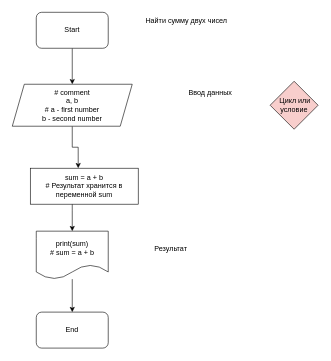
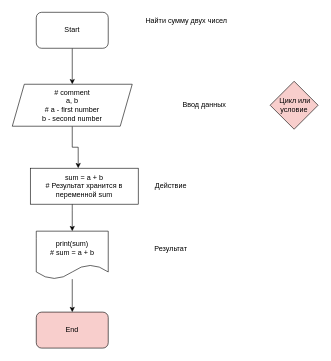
  <mxCell id="0" />
  <mxCell id="1" parent="0" />
- <mxCell id="2" value="End" style="rounded=1;whiteSpace=wrap;html=1;" vertex="1" parent="1"><mxGeometry x="60" y="520" width="120" height="60" as="geometry" /></mxCell>
+ <mxCell id="2" value="End" style="rounded=1;whiteSpace=wrap;html=1;fillColor=#f8cecc;" vertex="1" parent="1"><mxGeometry x="60" y="520" width="120" height="60" as="geometry" /></mxCell>
  <mxCell id="3" style="edgeStyle=orthogonalEdgeStyle;rounded=0;orthogonalLoop=1;jettySize=auto;html=1;" edge="1" parent="1" source="4" target="7"><mxGeometry relative="1" as="geometry" /></mxCell>
  <mxCell id="4" value="Start" style="rounded=1;whiteSpace=wrap;html=1;" vertex="1" parent="1"><mxGeometry x="60" y="20" width="120" height="60" as="geometry" /></mxCell>
  <mxCell id="5" value="Найти сумму двух чисел" style="text;html=1;align=center;verticalAlign=middle;resizable=0;points=[];autosize=1;strokeColor=none;fillColor=none;" vertex="1" parent="1"><mxGeometry x="230" y="20" width="160" height="30" as="geometry" /></mxCell>
  <mxCell id="6" style="edgeStyle=orthogonalEdgeStyle;rounded=0;orthogonalLoop=1;jettySize=auto;html=1;entryX=0.444;entryY=0;entryDx=0;entryDy=0;entryPerimeter=0;" edge="1" parent="1" source="7" target="9"><mxGeometry relative="1" as="geometry" /></mxCell>
  <mxCell id="7" value="# comment&lt;br&gt;a, b&lt;br&gt;# a - first number&lt;br&gt;b - second number" style="shape=parallelogram;perimeter=parallelogramPerimeter;whiteSpace=wrap;html=1;fixedSize=1;" vertex="1" parent="1"><mxGeometry x="20" y="140" width="200" height="70" as="geometry" /></mxCell>
  <mxCell id="8" style="edgeStyle=orthogonalEdgeStyle;rounded=0;orthogonalLoop=1;jettySize=auto;html=1;" edge="1" parent="1" source="9" target="13"><mxGeometry relative="1" as="geometry"><Array as="points"><mxPoint x="120" y="350" /><mxPoint x="120" y="350" /></Array></mxGeometry></mxCell>
  <mxCell id="9" value="sum = a + b&lt;br&gt;# Результат хранится в переменной sum" style="rounded=0;whiteSpace=wrap;html=1;" vertex="1" parent="1"><mxGeometry x="50" y="280" width="180" height="60" as="geometry" /></mxCell>
- <mxCell id="10" value="Ввод данных" style="text;html=1;align=center;verticalAlign=middle;resizable=0;points=[];autosize=1;strokeColor=none;fillColor=none;" vertex="1" parent="1"><mxGeometry x="300" y="140" width="100" height="30" as="geometry" /></mxCell>
+ <mxCell id="10" value="Ввод данных" style="text;html=1;align=center;verticalAlign=middle;resizable=0;points=[];autosize=1;strokeColor=none;fillColor=none;" vertex="1" parent="1"><mxGeometry x="290" y="160" width="100" height="30" as="geometry" /></mxCell>
+ <mxCell id="11" value="Действие" style="text;html=1;align=center;verticalAlign=middle;resizable=0;points=[];autosize=1;strokeColor=none;fillColor=none;" vertex="1" parent="1"><mxGeometry x="244" y="295" width="80" height="30" as="geometry" /></mxCell>
  <mxCell id="12" style="edgeStyle=orthogonalEdgeStyle;rounded=0;orthogonalLoop=1;jettySize=auto;html=1;entryX=0.5;entryY=0;entryDx=0;entryDy=0;" edge="1" parent="1" source="13" target="2"><mxGeometry relative="1" as="geometry" /></mxCell>
  <mxCell id="13" value="print(sum)&lt;br&gt;# sum = a + b" style="shape=document;whiteSpace=wrap;html=1;boundedLbl=1;" vertex="1" parent="1"><mxGeometry x="60" y="385" width="120" height="80" as="geometry" /></mxCell>
  <mxCell id="14" value="Результат" style="text;html=1;align=center;verticalAlign=middle;resizable=0;points=[];autosize=1;strokeColor=none;fillColor=none;" vertex="1" parent="1"><mxGeometry x="244" y="400" width="80" height="30" as="geometry" /></mxCell>
  <mxCell id="15" value="&amp;nbsp;Цикл или условие" style="rhombus;whiteSpace=wrap;html=1;fillColor=#f8cecc;" vertex="1" parent="1"><mxGeometry x="450" y="135" width="80" height="80" as="geometry" /></mxCell>
